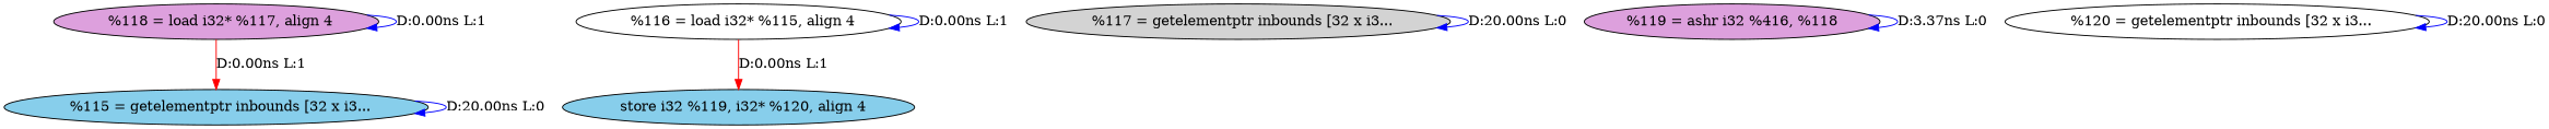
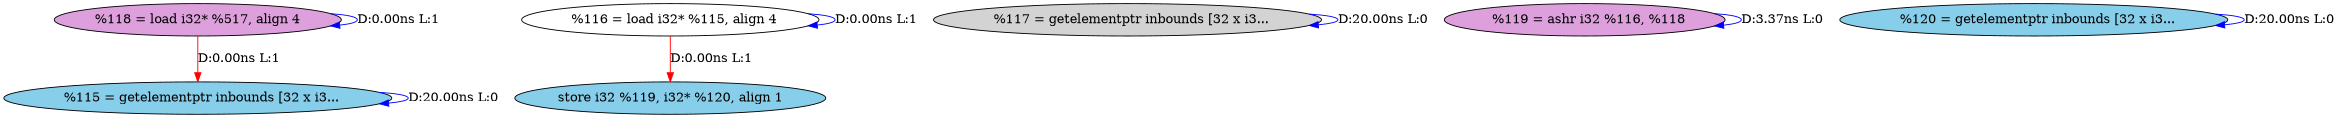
  digraph {
    node [fillcolor=skyblue style=filled]
    edge [color=blue]
    n1 [label="  %115 = getelementptr inbounds [32 x i3..."]
    n2 [fillcolor=white label="  %116 = load i32* %115, align 4"]
-   n3 [label="  store i32 %119, i32* %120, align 4"]
+   n3 [label="store i32 %119, i32* %120, align 1"]
    n4 [fillcolor=lightgrey label="  %117 = getelementptr inbounds [32 x i3..."]
-   n5 [fillcolor=plum label="  %118 = load i32* %117, align 4"]
-   n6 [fillcolor=plum label="%119 = ashr i32 %416, %118"]
-   n7 [fillcolor=white label="  %120 = getelementptr inbounds [32 x i3..."]
+   n5 [fillcolor=plum label="%118 = load i32* %517, align 4"]
+   n6 [fillcolor=plum label="  %119 = ashr i32 %116, %118"]
+   n7 [label="  %120 = getelementptr inbounds [32 x i3..."]
    n1 -> n1 [label="D:20.00ns L:0"]
    n2 -> n2 [label="D:0.00ns L:1"]
    n2 -> n3 [color=red label="D:0.00ns L:1"]
    n4 -> n4 [label="D:20.00ns L:0"]
    n5 -> n1 [color=red label="D:0.00ns L:1"]
    n5 -> n5 [label="D:0.00ns L:1"]
    n6 -> n6 [label="D:3.37ns L:0"]
    n7 -> n7 [label="D:20.00ns L:0"]
  }
